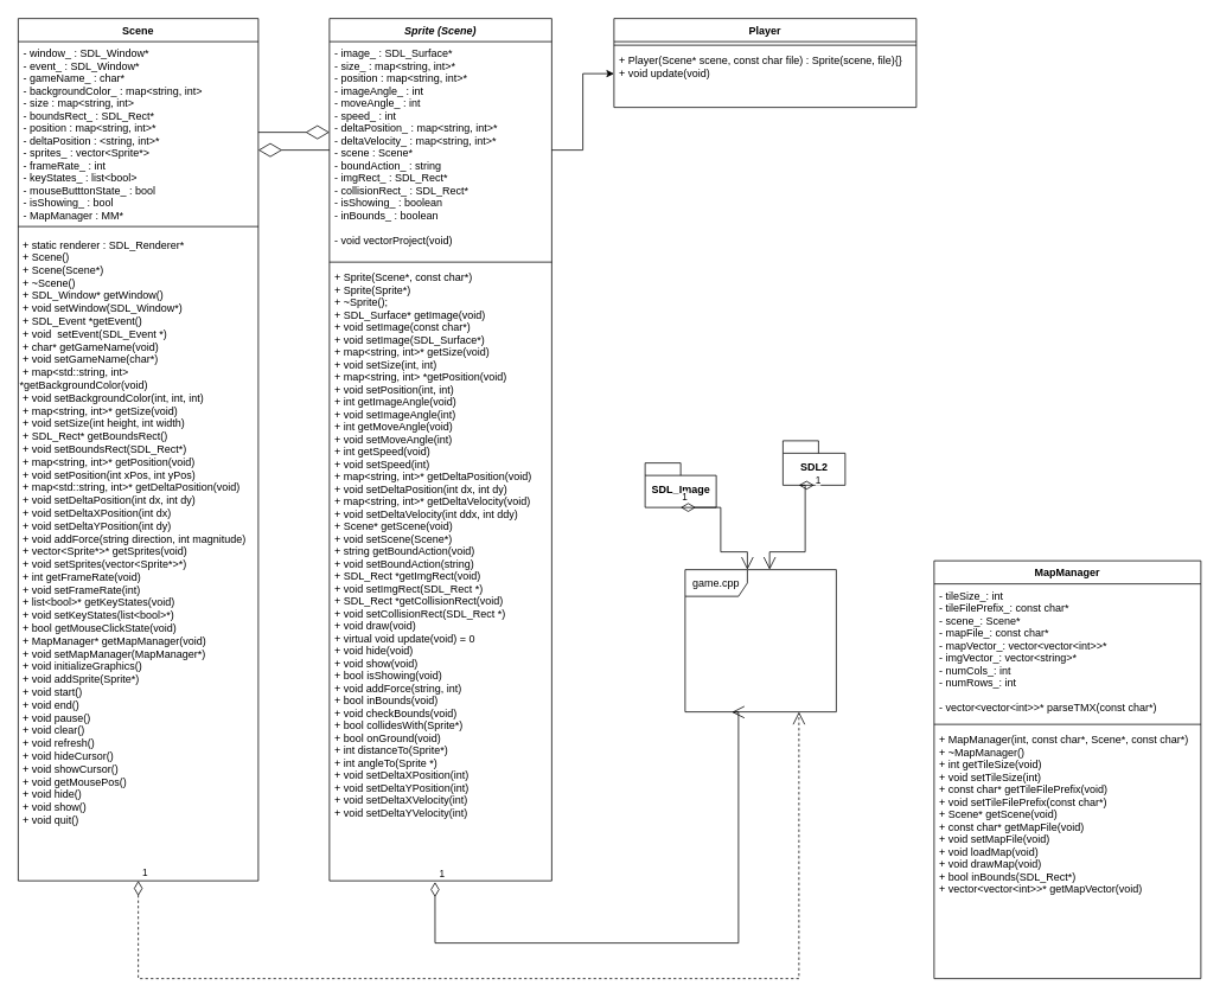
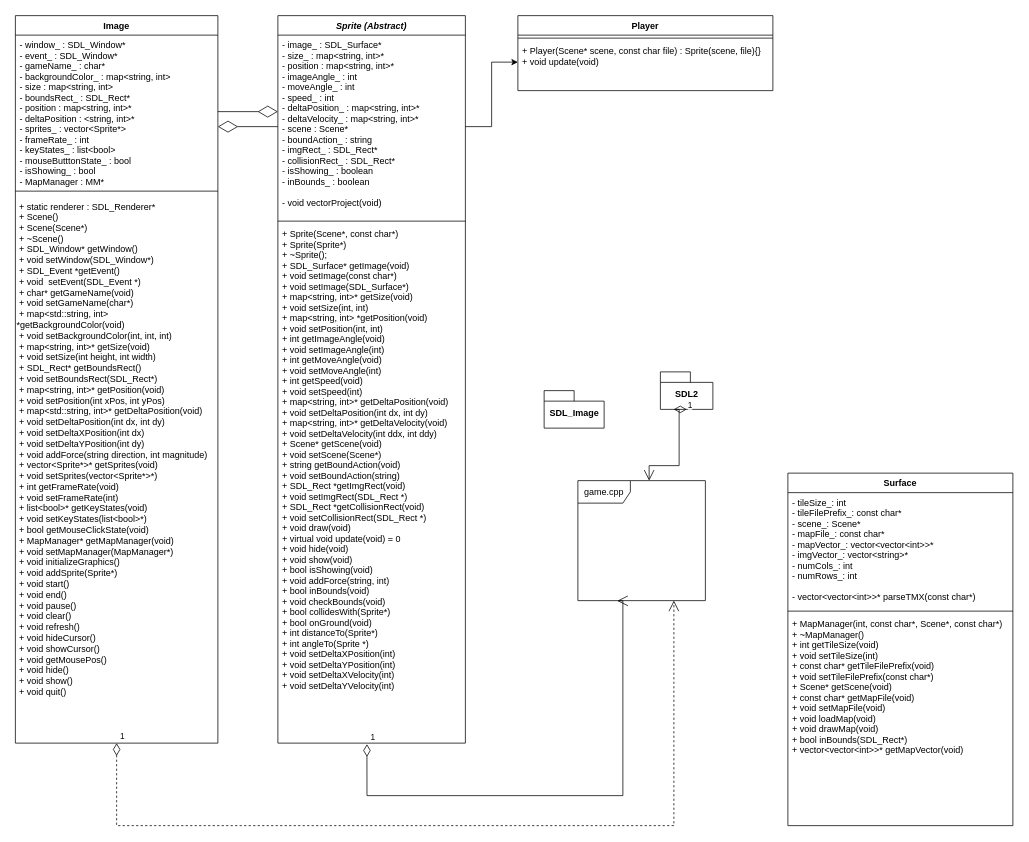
  <mxCell id="0" />
  <mxCell id="1" parent="0" />
- <mxCell id="2" value="Sprite (Scene)" style="swimlane;fontStyle=3;align=center;verticalAlign=top;childLayout=stackLayout;horizontal=1;startSize=26;horizontalStack=0;resizeParent=1;resizeLast=0;collapsible=1;marginBottom=0;rounded=0;shadow=0;strokeWidth=1;" parent="1" vertex="1"><mxGeometry x="370" y="20" width="250" height="970" as="geometry"><mxRectangle x="230" y="140" width="160" height="26" as="alternateBounds" /></mxGeometry></mxCell>
+ <mxCell id="2" value="Sprite (Abstract)" style="swimlane;fontStyle=3;align=center;verticalAlign=top;childLayout=stackLayout;horizontal=1;startSize=26;horizontalStack=0;resizeParent=1;resizeLast=0;collapsible=1;marginBottom=0;rounded=0;shadow=0;strokeWidth=1;" parent="1" vertex="1"><mxGeometry x="370" y="20" width="250" height="970" as="geometry"><mxRectangle x="230" y="140" width="160" height="26" as="alternateBounds" /></mxGeometry></mxCell>
  <mxCell id="3" value="- image_ : SDL_Surface*&#10;- size_ : map&lt;string, int&gt;*&#10;- position : map&lt;string, int&gt;*&#10;- imageAngle_ : int&#10;- moveAngle_ : int&#10;- speed_ : int&#10;- deltaPosition_ : map&lt;string, int&gt;*&#10;- deltaVelocity_ : map&lt;string, int&gt;*&#10;- scene : Scene*&#10;- boundAction_ : string&#10;- imgRect_ : SDL_Rect*&#10;- collisionRect_ : SDL_Rect*&#10;- isShowing_ : boolean&#10;- inBounds_ : boolean&#10;&#10;- void vectorProject(void)" style="text;align=left;verticalAlign=top;spacingLeft=4;spacingRight=4;overflow=hidden;rotatable=0;points=[[0,0.5],[1,0.5]];portConstraint=eastwest;" parent="2" vertex="1"><mxGeometry y="26" width="250" height="244" as="geometry" /></mxCell>
  <mxCell id="4" value="" style="line;html=1;strokeWidth=1;align=left;verticalAlign=middle;spacingTop=-1;spacingLeft=3;spacingRight=3;rotatable=0;labelPosition=right;points=[];portConstraint=eastwest;" parent="2" vertex="1"><mxGeometry y="270" width="250" height="8" as="geometry" /></mxCell>
  <mxCell id="5" value="+ Sprite(Scene*, const char*)&#10;+ Sprite(Sprite*)&#10;+ ~Sprite();&#10;+ SDL_Surface* getImage(void)&#10;+ void setImage(const char*)&#10;+ void setImage(SDL_Surface*)&#10;+ map&lt;string, int&gt;* getSize(void)&#10;+ void setSize(int, int)&#10;+ map&lt;string, int&gt; *getPosition(void)&#10;+ void setPosition(int, int)&#10;+ int getImageAngle(void)&#10;+ void setImageAngle(int)&#10;+ int getMoveAngle(void)&#10;+ void setMoveAngle(int)&#10;+ int getSpeed(void)&#10;+ void setSpeed(int)&#10;+ map&lt;string, int&gt;* getDeltaPosition(void)&#10;+ void setDeltaPosition(int dx, int dy)&#10;+ map&lt;string, int&gt;* getDeltaVelocity(void)&#10;+ void setDeltaVelocity(int ddx, int ddy)&#10;+ Scene* getScene(void)&#10;+ void setScene(Scene*)&#10;+ string getBoundAction(void)&#10;+ void setBoundAction(string)&#10;+ SDL_Rect *getImgRect(void)&#10;+ void setImgRect(SDL_Rect *)&#10;+ SDL_Rect *getCollisionRect(void)&#10;+ void setCollisionRect(SDL_Rect *)&#10;+ void draw(void)&#10;+ virtual void update(void) = 0&#10;+ void hide(void)&#10;+ void show(void)&#10;+ bool isShowing(void)&#10;+ void addForce(string, int)&#10;+ bool inBounds(void)&#10;+ void checkBounds(void)&#10;+ bool collidesWith(Sprite*)&#10;+ bool onGround(void)&#10;+ int distanceTo(Sprite*)&#10;+ int angleTo(Sprite *)&#10;+ void setDeltaXPosition(int)&#10;+ void setDeltaYPosition(int)&#10;+ void setDeltaXVelocity(int)&#10;+ void setDeltaYVelocity(int)&#10;" style="text;align=left;verticalAlign=top;spacingLeft=4;spacingRight=4;overflow=hidden;rotatable=0;points=[[0,0.5],[1,0.5]];portConstraint=eastwest;" parent="2" vertex="1"><mxGeometry y="278" width="250" height="692" as="geometry" /></mxCell>
  <mxCell id="6" value="Player" style="swimlane;fontStyle=1;align=center;verticalAlign=top;childLayout=stackLayout;horizontal=1;startSize=26;horizontalStack=0;resizeParent=1;resizeLast=0;collapsible=1;marginBottom=0;rounded=0;shadow=0;strokeWidth=1;" parent="1" vertex="1"><mxGeometry x="690" y="20" width="340" height="100" as="geometry"><mxRectangle x="550" y="140" width="160" height="26" as="alternateBounds" /></mxGeometry></mxCell>
  <mxCell id="7" value="" style="line;html=1;strokeWidth=1;align=left;verticalAlign=middle;spacingTop=-1;spacingLeft=3;spacingRight=3;rotatable=0;labelPosition=right;points=[];portConstraint=eastwest;" parent="6" vertex="1"><mxGeometry y="26" width="340" height="8" as="geometry" /></mxCell>
  <mxCell id="8" value="+ Player(Scene* scene, const char file) : Sprite(scene, file){}&#10;+ void update(void)" style="text;align=left;verticalAlign=top;spacingLeft=4;spacingRight=4;overflow=hidden;rotatable=0;points=[[0,0.5],[1,0.5]];portConstraint=eastwest;" parent="6" vertex="1"><mxGeometry y="34" width="340" height="56" as="geometry" /></mxCell>
- <mxCell id="9" value="Scene" style="swimlane;fontStyle=1;align=center;verticalAlign=top;childLayout=stackLayout;horizontal=1;startSize=26;horizontalStack=0;resizeParent=1;resizeLast=0;collapsible=1;marginBottom=0;rounded=0;shadow=0;strokeWidth=1;" vertex="1" parent="1"><mxGeometry x="20" y="20" width="270" height="970" as="geometry"><mxRectangle x="230" y="140" width="160" height="26" as="alternateBounds" /></mxGeometry></mxCell>
+ <mxCell id="9" value="Image" style="swimlane;fontStyle=1;align=center;verticalAlign=top;childLayout=stackLayout;horizontal=1;startSize=26;horizontalStack=0;resizeParent=1;resizeLast=0;collapsible=1;marginBottom=0;rounded=0;shadow=0;strokeWidth=1;" vertex="1" parent="1"><mxGeometry x="20" y="20" width="270" height="970" as="geometry"><mxRectangle x="230" y="140" width="160" height="26" as="alternateBounds" /></mxGeometry></mxCell>
  <mxCell id="10" value="- window_ : SDL_Window*&#10;- event_ : SDL_Window*&#10;- gameName_ : char*&#10;- backgroundColor_ : map&lt;string, int&gt;&#10;- size : map&lt;string, int&gt;&#10;- boundsRect_ : SDL_Rect*&#10;- position : map&lt;string, int&gt;*&#10;- deltaPosition : &lt;string, int&gt;*&#10;- sprites_ : vector&lt;Sprite*&gt;&#10;- frameRate_ : int&#10;- keyStates_ : list&lt;bool&gt;&#10;- mouseButttonState_ : bool&#10;- isShowing_ : bool&#10;- MapManager : MM*" style="text;align=left;verticalAlign=top;spacingLeft=4;spacingRight=4;overflow=hidden;rotatable=0;points=[[0,0.5],[1,0.5]];portConstraint=eastwest;" vertex="1" parent="9"><mxGeometry y="26" width="270" height="204" as="geometry" /></mxCell>
  <mxCell id="11" value="" style="line;html=1;strokeWidth=1;align=left;verticalAlign=middle;spacingTop=-1;spacingLeft=3;spacingRight=3;rotatable=0;labelPosition=right;points=[];portConstraint=eastwest;" vertex="1" parent="9"><mxGeometry y="230" width="270" height="8" as="geometry" /></mxCell>
  <mxCell id="12" value="&amp;nbsp;+ static renderer : SDL_Renderer*&lt;br&gt;&amp;nbsp;+ Scene()&lt;br&gt;&amp;nbsp;+ Scene(Scene*)&lt;br&gt;&amp;nbsp;+ ~Scene()&lt;br&gt;&amp;nbsp;+ SDL_Window* getWindow()&lt;br&gt;&amp;nbsp;+ void setWindow(SDL_Window*)&lt;br&gt;&amp;nbsp;+&amp;nbsp;SDL_Event *getEvent()&lt;br&gt;&amp;nbsp;+ void&amp;nbsp; setEvent(SDL_Event *)&lt;br&gt;&amp;nbsp;+ char* getGameName(void)&lt;br&gt;&amp;nbsp;+ void setGameName(char*)&lt;br&gt;&amp;nbsp;+ map&amp;lt;std::string, int&amp;gt; *getBackgroundColor(void)&lt;br&gt;&amp;nbsp;+ void setBackgroundColor(int, int, int)&lt;br&gt;&amp;nbsp;+ map&amp;lt;string, int&amp;gt;* getSize(void)&lt;br&gt;&amp;nbsp;+ void setSize(int height, int width)&lt;br&gt;&amp;nbsp;+ SDL_Rect* getBoundsRect()&lt;br&gt;&amp;nbsp;+ void setBoundsRect(SDL_Rect*)&lt;br&gt;&amp;nbsp;+ map&amp;lt;string, int&amp;gt;* getPosition(void)&lt;br&gt;&amp;nbsp;+ void setPosition(int xPos, int yPos)&lt;br&gt;&amp;nbsp;+ map&amp;lt;std::string, int&amp;gt;* getDeltaPosition(void)&lt;br&gt;&amp;nbsp;+ void setDeltaPosition(int dx, int dy)&lt;br&gt;&amp;nbsp;+ void setDeltaXPosition(int dx)&lt;br&gt;&amp;nbsp;+ void setDeltaYPosition(int dy)&lt;br&gt;&amp;nbsp;+ void addForce(string direction, int magnitude)&lt;br&gt;&amp;nbsp;+ vector&amp;lt;Sprite*&amp;gt;* getSprites(void)&lt;br&gt;&amp;nbsp;+ void setSprites(vector&amp;lt;Sprite*&amp;gt;*)&lt;br&gt;&amp;nbsp;+ int getFrameRate(void)&lt;br&gt;&amp;nbsp;+ void setFrameRate(int)&lt;br&gt;&amp;nbsp;+ list&amp;lt;bool&amp;gt;* getKeyStates(void)&lt;br&gt;&amp;nbsp;+ void setKeyStates(list&amp;lt;bool&amp;gt;*)&lt;br&gt;&amp;nbsp;+ bool getMouseClickState(void)&lt;br&gt;&amp;nbsp;+ MapManager* getMapManager(void)&lt;br&gt;&amp;nbsp;+ void setMapManager(MapManager*)&lt;br&gt;&amp;nbsp;+ void initializeGraphics()&lt;br&gt;&amp;nbsp;+ void addSprite(Sprite*)&lt;br&gt;&amp;nbsp;+ void start()&lt;br&gt;&amp;nbsp;+ void end()&lt;br&gt;&amp;nbsp;+ void pause()&lt;br&gt;&amp;nbsp;+ void clear()&lt;br&gt;&amp;nbsp;+ void refresh()&lt;br&gt;&amp;nbsp;+ void hideCursor()&lt;br&gt;&amp;nbsp;+ void showCursor()&lt;br&gt;&amp;nbsp;+ void getMousePos()&lt;br&gt;&amp;nbsp;+ void hide()&lt;br&gt;&amp;nbsp;+ void show()&lt;br&gt;&amp;nbsp;+ void quit()" style="text;html=1;strokeColor=none;fillColor=none;align=left;verticalAlign=middle;whiteSpace=wrap;rounded=0;" vertex="1" parent="9"><mxGeometry y="238" width="270" height="680" as="geometry" /></mxCell>
  <mxCell id="13" style="edgeStyle=orthogonalEdgeStyle;rounded=0;orthogonalLoop=1;jettySize=auto;html=1;entryX=0;entryY=0.5;entryDx=0;entryDy=0;" edge="1" parent="1" source="3" target="8"><mxGeometry relative="1" as="geometry" /></mxCell>
  <mxCell id="14" value="" style="endArrow=diamondThin;endFill=0;endSize=24;html=1;rounded=0;exitX=1;exitY=0.5;exitDx=0;exitDy=0;" edge="1" parent="1" source="10"><mxGeometry width="160" relative="1" as="geometry"><mxPoint x="200" y="170" as="sourcePoint" /><mxPoint x="370" y="148" as="targetPoint" /></mxGeometry></mxCell>
  <mxCell id="15" value="" style="endArrow=diamondThin;endFill=0;endSize=24;html=1;rounded=0;exitX=0;exitY=0.5;exitDx=0;exitDy=0;" edge="1" parent="1" source="3"><mxGeometry width="160" relative="1" as="geometry"><mxPoint x="470" y="230" as="sourcePoint" /><mxPoint x="290" y="168" as="targetPoint" /></mxGeometry></mxCell>
- <mxCell id="16" value="MapManager" style="swimlane;fontStyle=1;align=center;verticalAlign=top;childLayout=stackLayout;horizontal=1;startSize=26;horizontalStack=0;resizeParent=1;resizeParentMax=0;resizeLast=0;collapsible=1;marginBottom=0;" vertex="1" parent="1"><mxGeometry x="1050" y="630" width="300" height="470" as="geometry" /></mxCell>
+ <mxCell id="16" value="Surface" style="swimlane;fontStyle=1;align=center;verticalAlign=top;childLayout=stackLayout;horizontal=1;startSize=26;horizontalStack=0;resizeParent=1;resizeParentMax=0;resizeLast=0;collapsible=1;marginBottom=0;" vertex="1" parent="1"><mxGeometry x="1050" y="630" width="300" height="470" as="geometry" /></mxCell>
  <mxCell id="17" value="- tileSize_: int&#10;- tileFilePrefix_: const char*&#10;- scene_: Scene*&#10;- mapFile_: const char*&#10;- mapVector_: vector&lt;vector&lt;int&gt;&gt;*&#10;- imgVector_: vector&lt;string&gt;*&#10;- numCols_: int&#10;- numRows_: int&#10;&#10;- vector&lt;vector&lt;int&gt;&gt;* parseTMX(const char*)&#10;" style="text;strokeColor=none;fillColor=none;align=left;verticalAlign=top;spacingLeft=4;spacingRight=4;overflow=hidden;rotatable=0;points=[[0,0.5],[1,0.5]];portConstraint=eastwest;" vertex="1" parent="16"><mxGeometry y="26" width="300" height="154" as="geometry" /></mxCell>
  <mxCell id="18" value="" style="line;strokeWidth=1;fillColor=none;align=left;verticalAlign=middle;spacingTop=-1;spacingLeft=3;spacingRight=3;rotatable=0;labelPosition=right;points=[];portConstraint=eastwest;strokeColor=inherit;" vertex="1" parent="16"><mxGeometry y="180" width="300" height="8" as="geometry" /></mxCell>
  <mxCell id="19" value="+ MapManager(int, const char*, Scene*, const char*)&#10;+ ~MapManager()&#10;+ int getTileSize(void)&#10;+ void setTileSize(int)&#10;+ const char* getTileFilePrefix(void)&#10;+ void setTileFilePrefix(const char*)&#10;+ Scene* getScene(void)&#10;+ const char* getMapFile(void)&#10;+ void setMapFile(void)&#10;+ void loadMap(void)&#10;+ void drawMap(void)&#10;+ bool inBounds(SDL_Rect*)&#10;+ vector&lt;vector&lt;int&gt;&gt;* getMapVector(void)" style="text;strokeColor=none;fillColor=none;align=left;verticalAlign=top;spacingLeft=4;spacingRight=4;overflow=hidden;rotatable=0;points=[[0,0.5],[1,0.5]];portConstraint=eastwest;" vertex="1" parent="16"><mxGeometry y="188" width="300" height="282" as="geometry" /></mxCell>
  <mxCell id="20" value="SDL2" style="shape=folder;fontStyle=1;spacingTop=10;tabWidth=40;tabHeight=14;tabPosition=left;html=1;" vertex="1" parent="1"><mxGeometry x="880" y="495" width="70" height="50" as="geometry" /></mxCell>
  <mxCell id="21" value="SDL_Image" style="shape=folder;fontStyle=1;spacingTop=10;tabWidth=40;tabHeight=14;tabPosition=left;html=1;" vertex="1" parent="1"><mxGeometry x="725" y="520" width="80" height="50" as="geometry" /></mxCell>
  <mxCell id="22" value="game.cpp" style="shape=umlFrame;whiteSpace=wrap;html=1;width=70;height=30;" vertex="1" parent="1"><mxGeometry x="770" y="640" width="170" height="160" as="geometry" /></mxCell>
  <mxCell id="23" value="1" style="endArrow=open;html=1;endSize=12;startArrow=diamondThin;startSize=14;startFill=0;edgeStyle=orthogonalEdgeStyle;align=left;verticalAlign=bottom;rounded=0;exitX=0.5;exitY=1;exitDx=0;exitDy=0;dashed=1;" edge="1" parent="1" source="9" target="22"><mxGeometry x="-1" y="3" relative="1" as="geometry"><mxPoint x="180" y="1000" as="sourcePoint" /><mxPoint x="890" y="830" as="targetPoint" /><Array as="points"><mxPoint x="155" y="1100" /><mxPoint x="898" y="1100" /></Array></mxGeometry></mxCell>
  <mxCell id="24" value="1" style="endArrow=open;html=1;endSize=12;startArrow=diamondThin;startSize=14;startFill=0;edgeStyle=orthogonalEdgeStyle;align=left;verticalAlign=bottom;rounded=0;exitX=0.475;exitY=1.002;exitDx=0;exitDy=0;exitPerimeter=0;entryX=0.309;entryY=1.002;entryDx=0;entryDy=0;entryPerimeter=0;" edge="1" parent="1" source="5" target="22"><mxGeometry x="-1" y="3" relative="1" as="geometry"><mxPoint x="760" y="970" as="sourcePoint" /><mxPoint x="920" y="970" as="targetPoint" /><Array as="points"><mxPoint x="489" y="1060" /><mxPoint x="830" y="1060" /></Array></mxGeometry></mxCell>
- <mxCell id="25" value="1" style="endArrow=open;html=1;endSize=12;startArrow=diamondThin;startSize=14;startFill=0;edgeStyle=orthogonalEdgeStyle;align=left;verticalAlign=bottom;rounded=0;exitX=0.5;exitY=1;exitDx=0;exitDy=0;exitPerimeter=0;" edge="1" parent="1" source="21" target="22"><mxGeometry x="-1" y="3" relative="1" as="geometry"><mxPoint x="1060" y="757.5" as="sourcePoint" /><mxPoint x="950" y="757.5" as="targetPoint" /><Array as="points"><mxPoint x="810" y="620" /><mxPoint x="840" y="620" /></Array></mxGeometry></mxCell>
  <mxCell id="26" value="1" style="endArrow=open;html=1;endSize=12;startArrow=diamondThin;startSize=14;startFill=0;edgeStyle=orthogonalEdgeStyle;align=left;verticalAlign=bottom;rounded=0;exitX=0.5;exitY=1;exitDx=0;exitDy=0;exitPerimeter=0;" edge="1" parent="1" source="20"><mxGeometry x="-1" y="3" relative="1" as="geometry"><mxPoint x="820" y="580" as="sourcePoint" /><mxPoint x="865" y="640" as="targetPoint" /><Array as="points"><mxPoint x="905" y="620" /><mxPoint x="865" y="620" /></Array></mxGeometry></mxCell>
